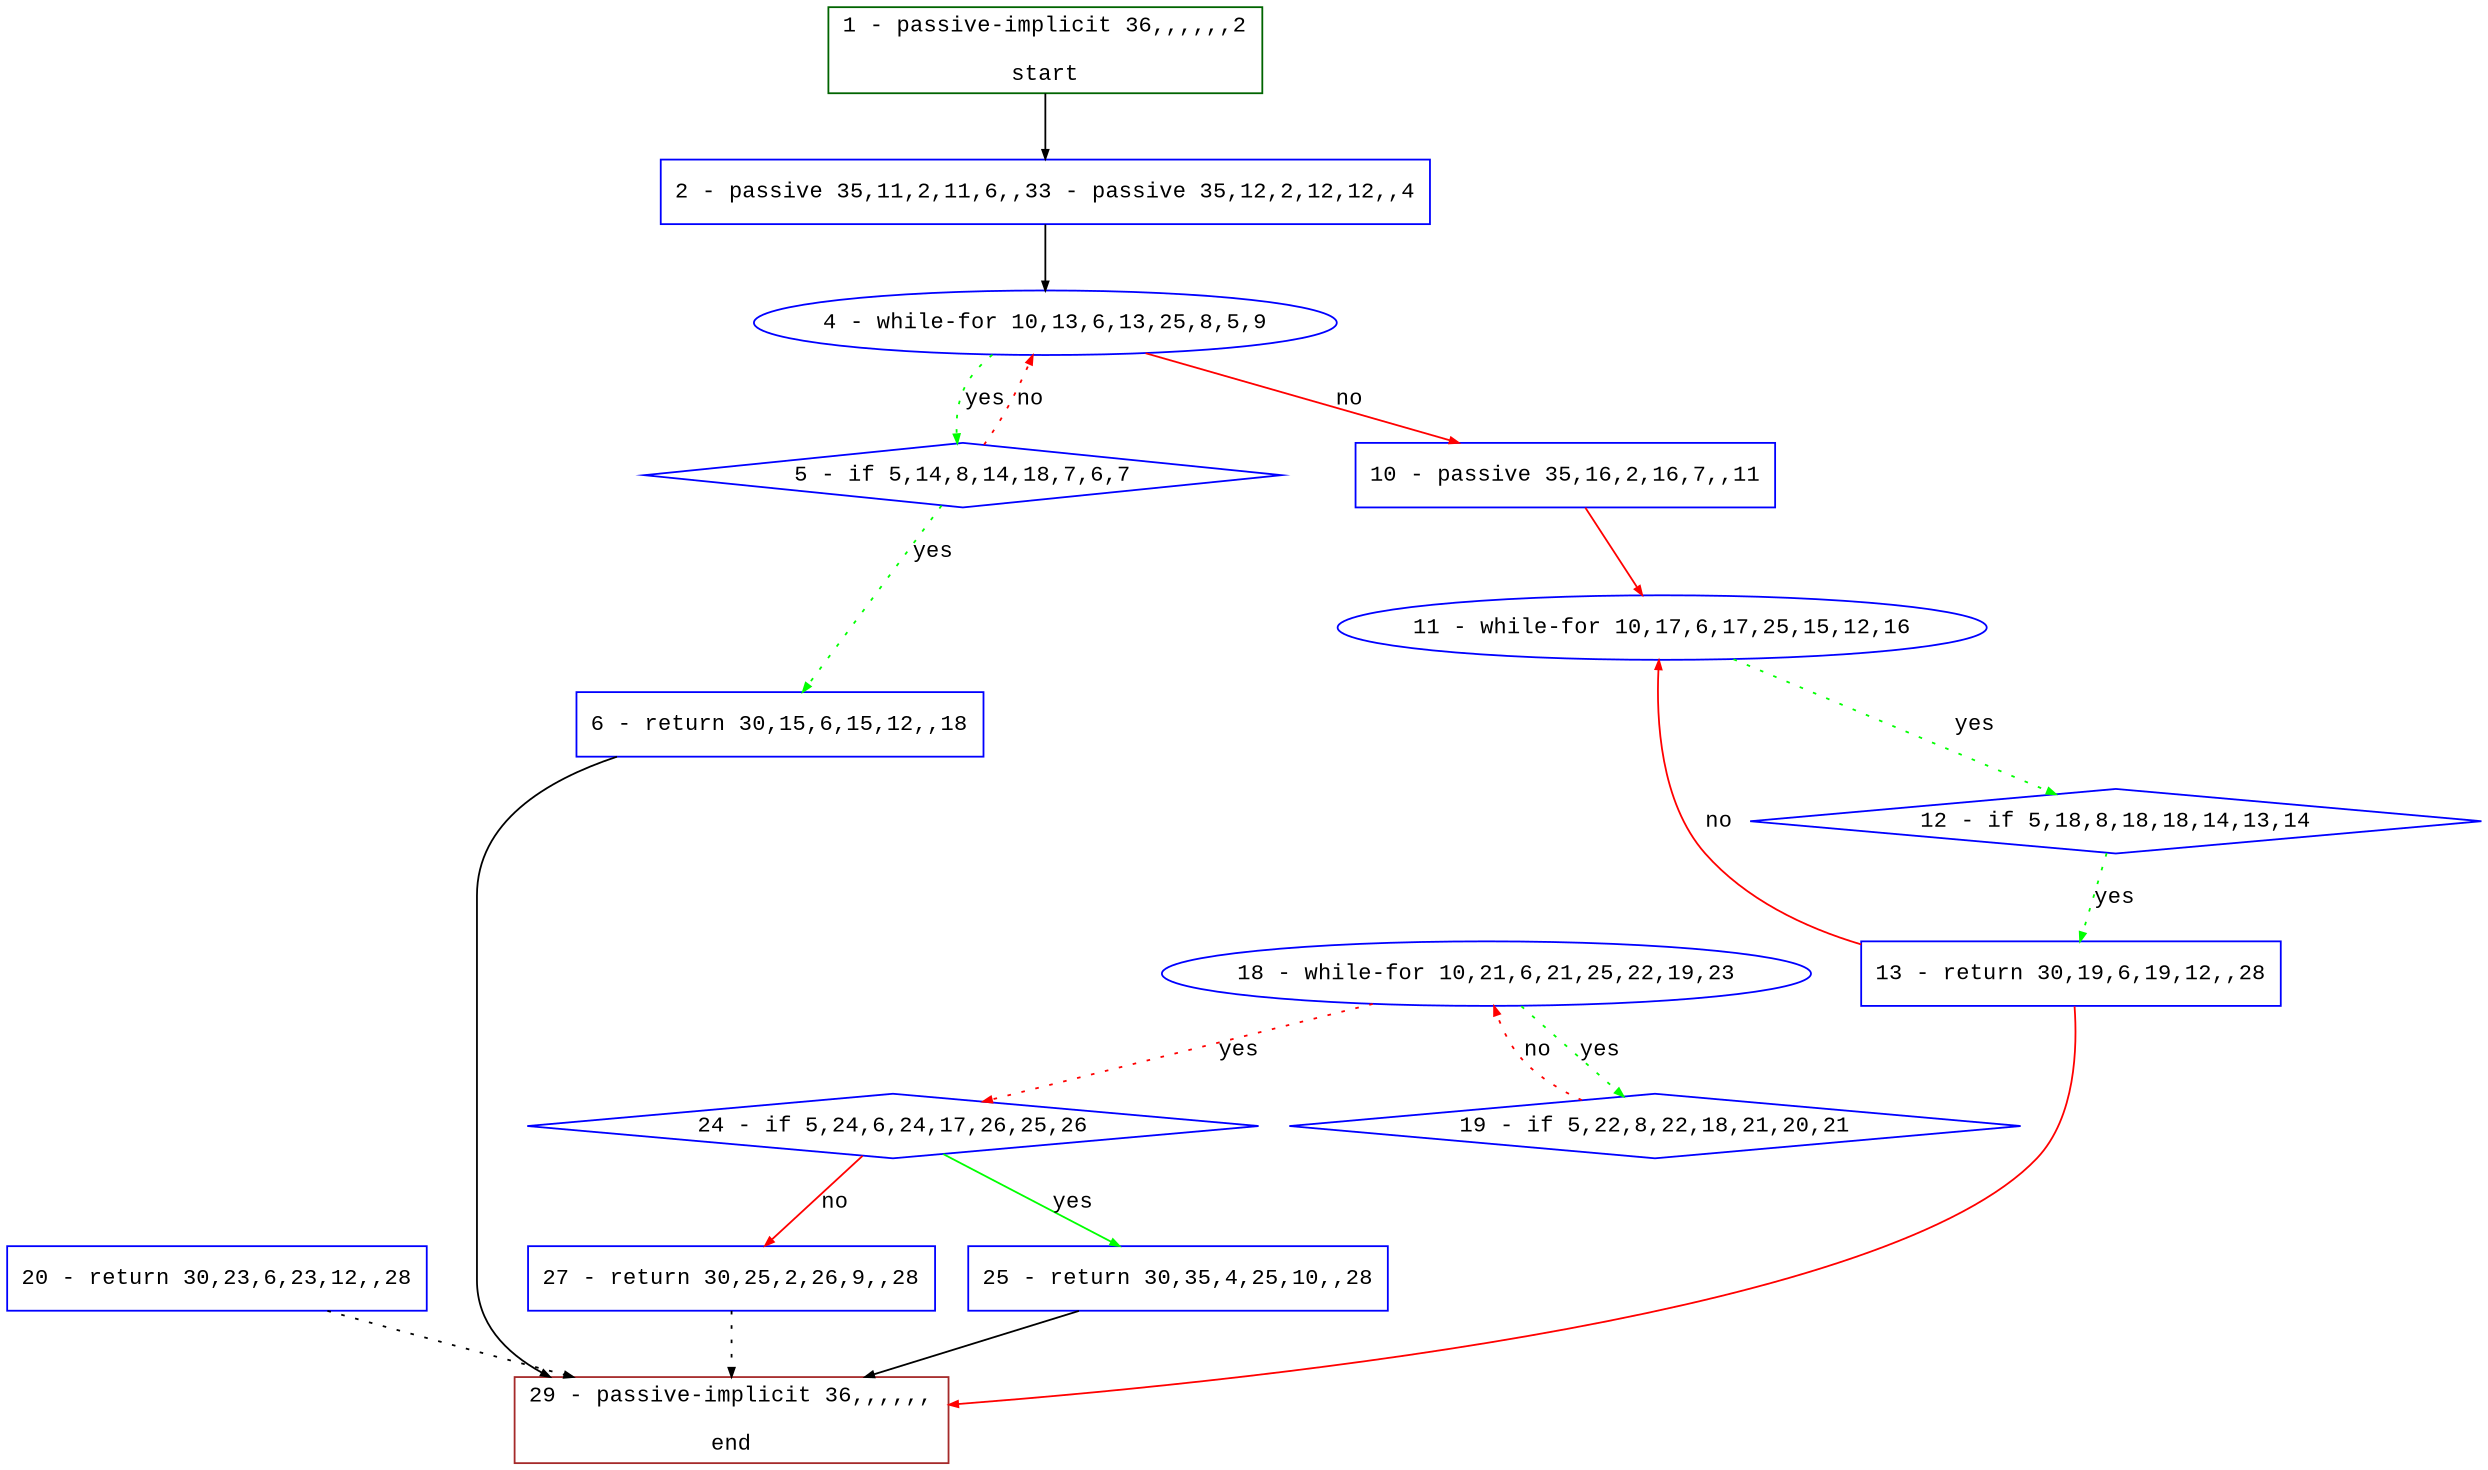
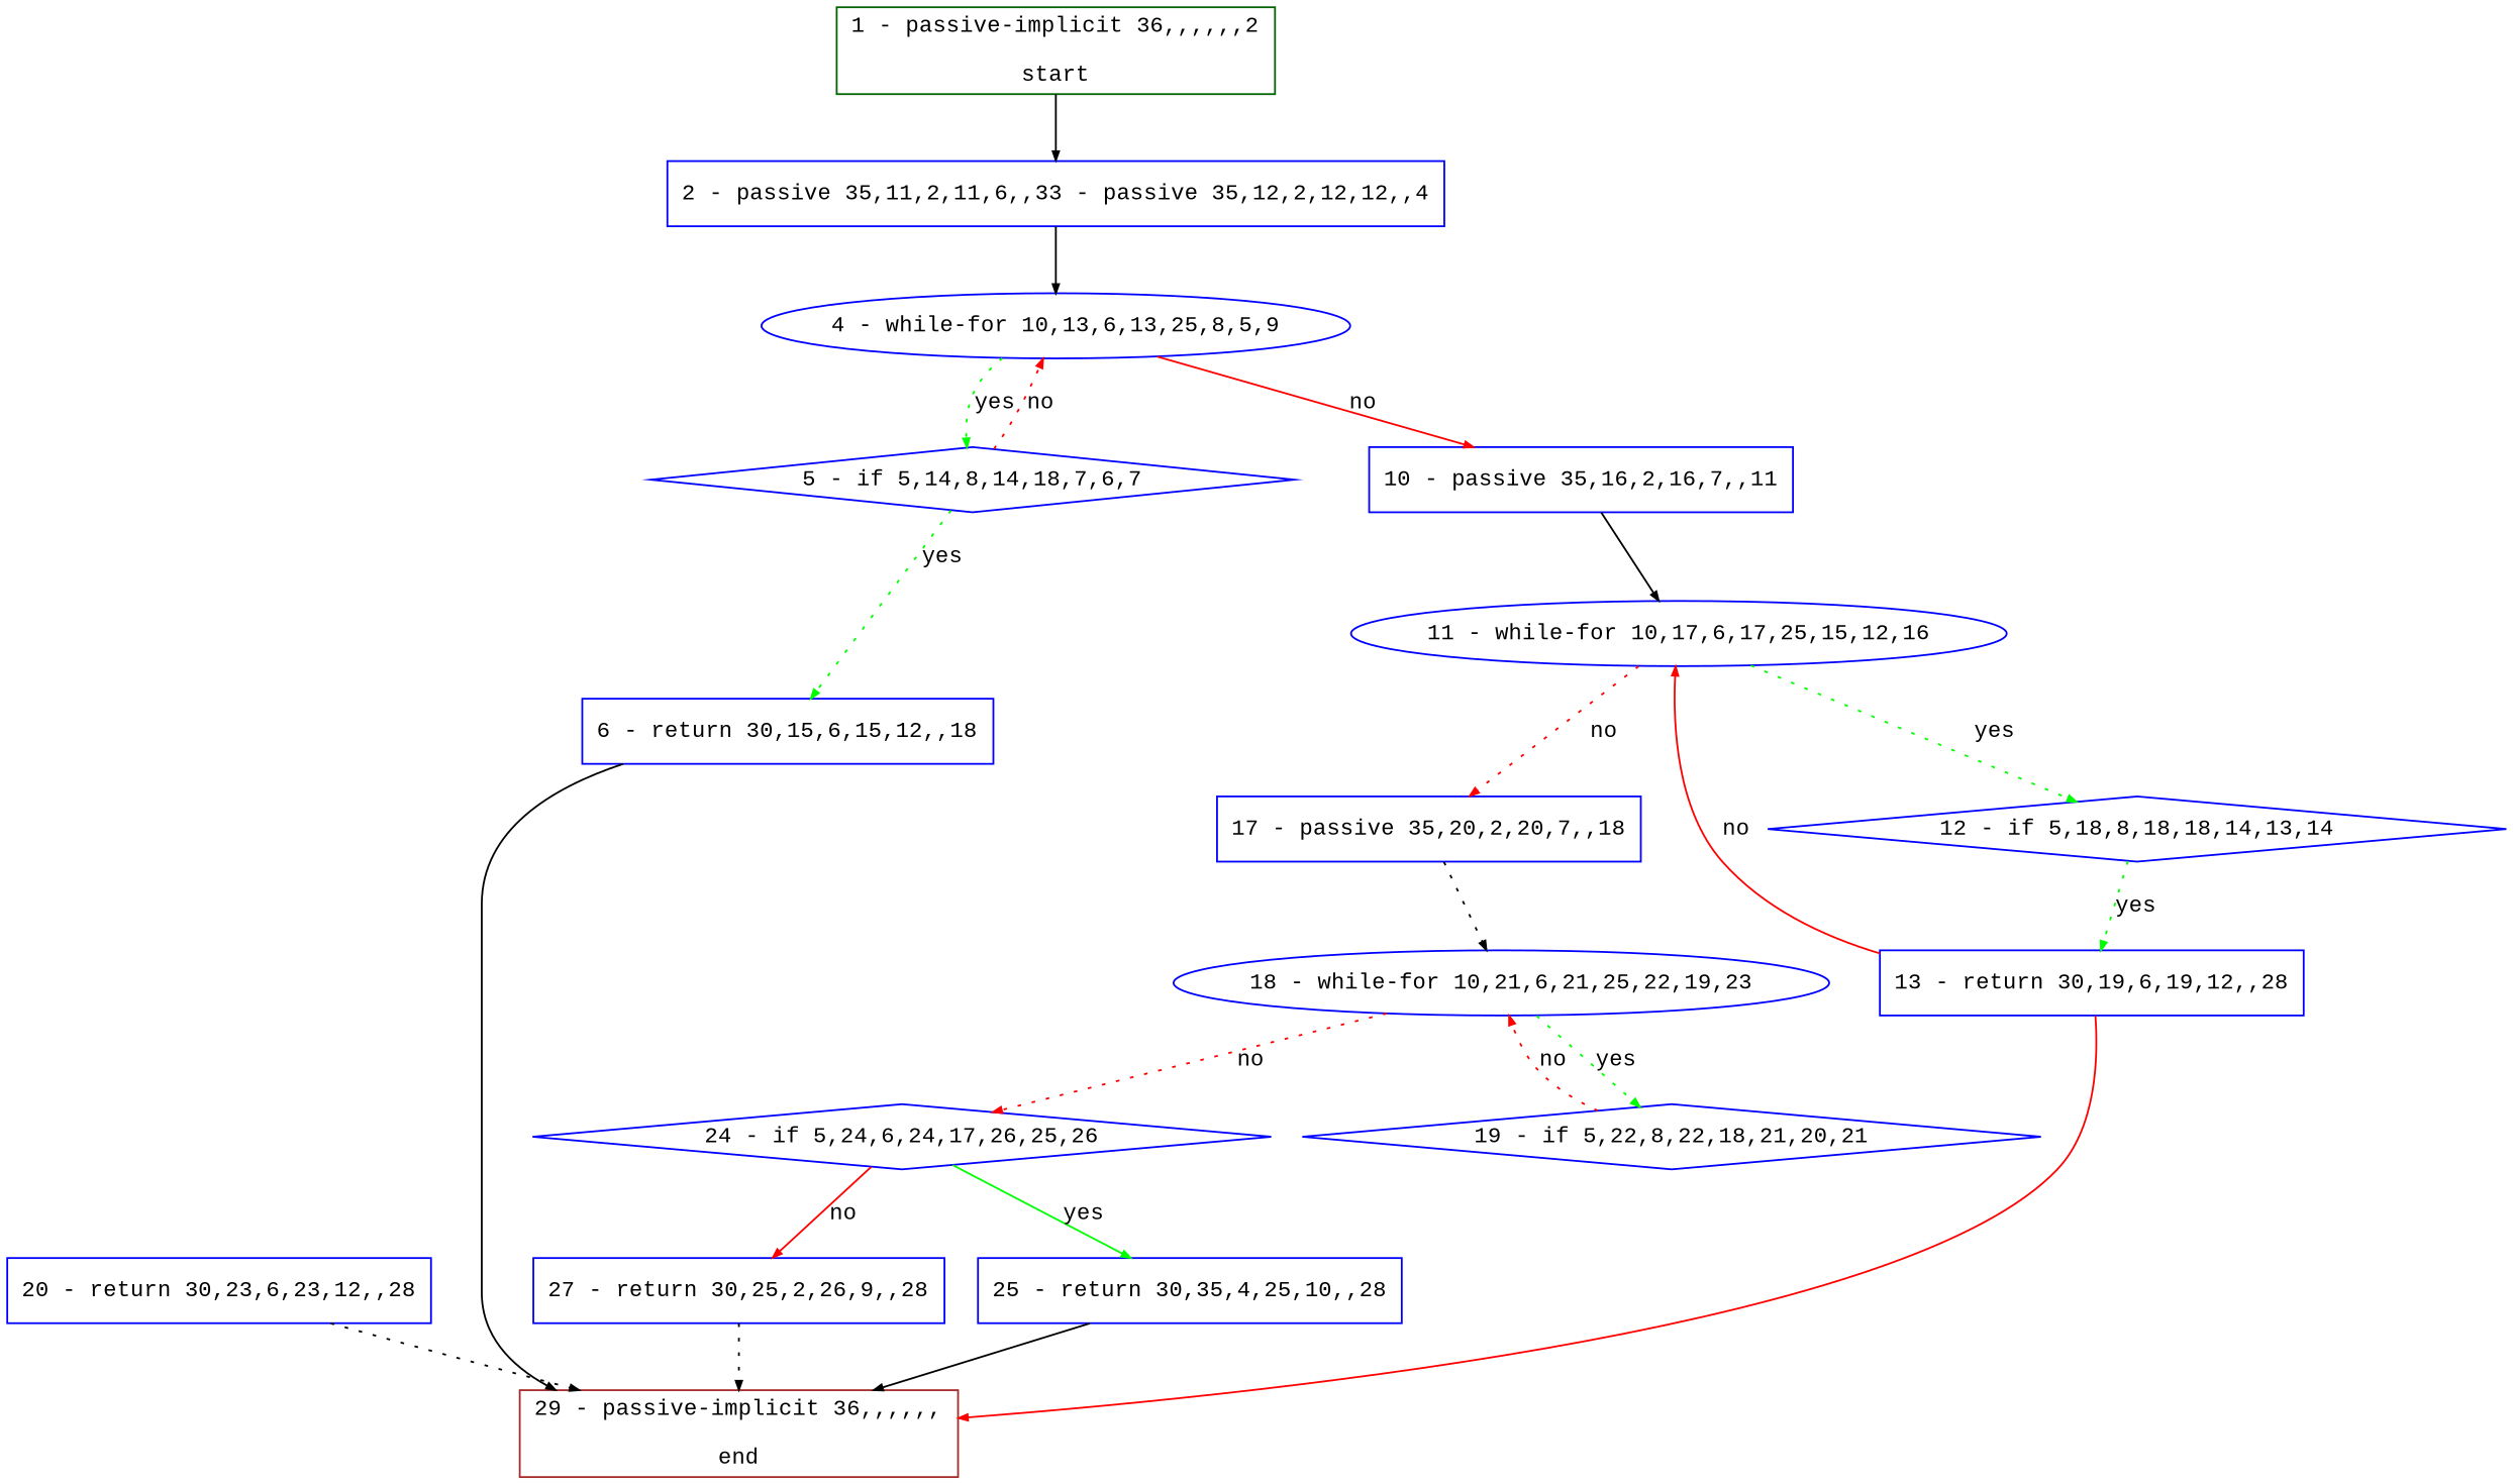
  digraph {
    bgcolor=white
    compound=true
    fillcolor="#FFFFCC"
    fontname="Liberation Mono"
    fontsize=12
    pack=true
    packmode=clust
    style="rounded,filled"
    node [color="#0000ff" compound=true fillcolor="#ffffff" fixedsize=false fontname="Liberation Mono" fontsize=12 node_initialized=no shape=box style=filled]
    edge [arrowhead=normal arrowsize=0.5 arrowtail=none color="#000000" compound=true dir=forward fontcolor=black fontname="Liberation Mono" fontsize=12 style=dotted]
    n1 [label="2 - passive 35,11,2,11,6,,33 - passive 35,12,2,12,12,,4"]
    n2 [label="4 - while-for 10,13,6,13,25,8,5,9" shape=oval]
    n3 [label="5 - if 5,14,8,14,18,7,6,7" shape=diamond]
    n4 [label="10 - passive 35,16,2,16,7,,11"]
    n5 [color="#006400" label="1 - passive-implicit 36,,,,,,2\n\nstart"]
    n6 [label="6 - return 30,15,6,15,12,,18"]
    n7 [label="11 - while-for 10,17,6,17,25,15,12,16" shape=oval]
    n8 [color="#a52a2a" label="29 - passive-implicit 36,,,,,,\n\nend"]
    n9 [label="12 - if 5,18,8,18,18,14,13,14" shape=diamond]
+   n10 [label="17 - passive 35,20,2,20,7,,18"]
    n11 [label="13 - return 30,19,6,19,12,,28"]
    n12 [label="18 - while-for 10,21,6,21,25,22,19,23" shape=oval]
    n13 [label="19 - if 5,22,8,22,18,21,20,21" shape=diamond]
    n14 [label="24 - if 5,24,6,24,17,26,25,26" shape=diamond]
    n15 [label="25 - return 30,35,4,25,10,,28"]
    n16 [label="27 - return 30,25,2,26,9,,28"]
    n17 [label="20 - return 30,23,6,23,12,,28"]
    n1 -> n2 [style=solid]
    n2 -> n3 [color="#00ff00" label=yes]
    n2 -> n4 [color="#ff0000" label=no style=solid]
    n3 -> n2 [color="#ff0000" label=no]
    n3 -> n6 [color="#00ff00" label=yes]
-   n4 -> n7 [color="#ff0000" style=solid]
+   n4 -> n7 [style=solid]
    n5 -> n1 [style=solid]
    n6 -> n8 [style=solid]
    n7 -> n9 [color="#00ff00" label=yes]
+   n7 -> n10 [color="#ff0000" label=no]
    n9 -> n11 [color="#00ff00" label=yes]
+   n10 -> n12
    n11 -> n7 [color="#ff0000" label=no style=solid]
    n11 -> n8 [color="#ff0000" style=solid]
    n12 -> n13 [color="#00ff00" label=yes]
-   n12 -> n14 [color="#ff0000" label=yes]
+   n12 -> n14 [color="#ff0000" label=no]
    n13 -> n12 [color="#ff0000" label=no]
    n14 -> n15 [color="#00ff00" label=yes style=solid]
    n14 -> n16 [color="#ff0000" label=no style=solid]
    n15 -> n8 [style=solid]
    n16 -> n8
    n17 -> n8
  }
